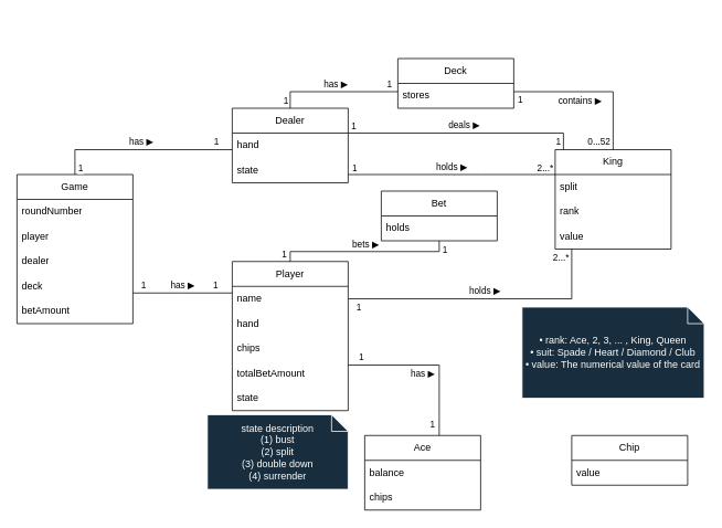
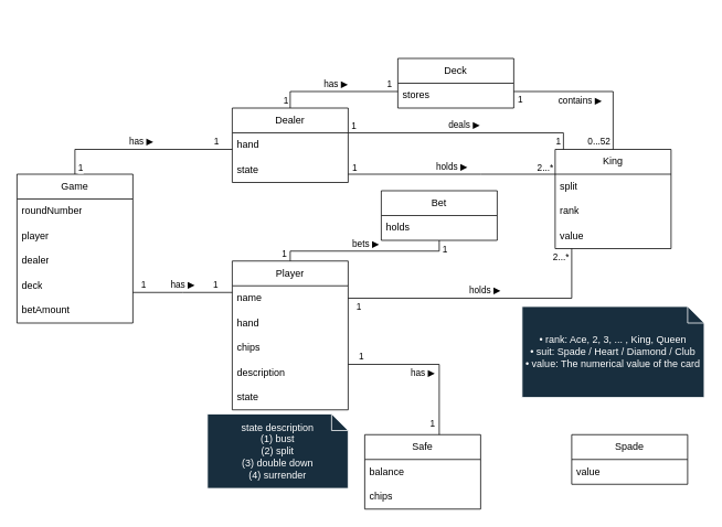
  <mxCell id="0" />
  <mxCell id="1" parent="0" />
  <mxCell id="2" value="Game" style="swimlane;fontStyle=0;childLayout=stackLayout;horizontal=1;startSize=30;horizontalStack=0;resizeParent=1;resizeParentMax=0;resizeLast=0;collapsible=1;marginBottom=0;whiteSpace=wrap;html=1;" parent="1" vertex="1"><mxGeometry x="20" y="210" width="140" height="180" as="geometry" /></mxCell>
  <mxCell id="3" value="roundNumber" style="text;strokeColor=none;fillColor=none;align=left;verticalAlign=middle;spacingLeft=4;spacingRight=4;overflow=hidden;points=[[0,0.5],[1,0.5]];portConstraint=eastwest;rotatable=0;whiteSpace=wrap;html=1;" parent="2" vertex="1"><mxGeometry y="30" width="140" height="30" as="geometry" /></mxCell>
  <mxCell id="4" value="player" style="text;strokeColor=none;fillColor=none;align=left;verticalAlign=middle;spacingLeft=4;spacingRight=4;overflow=hidden;points=[[0,0.5],[1,0.5]];portConstraint=eastwest;rotatable=0;whiteSpace=wrap;html=1;" parent="2" vertex="1"><mxGeometry y="60" width="140" height="30" as="geometry" /></mxCell>
  <mxCell id="5" value="dealer" style="text;strokeColor=none;fillColor=none;align=left;verticalAlign=middle;spacingLeft=4;spacingRight=4;overflow=hidden;points=[[0,0.5],[1,0.5]];portConstraint=eastwest;rotatable=0;whiteSpace=wrap;html=1;" parent="2" vertex="1"><mxGeometry y="90" width="140" height="30" as="geometry" /></mxCell>
  <mxCell id="6" value="deck" style="text;strokeColor=none;fillColor=none;align=left;verticalAlign=middle;spacingLeft=4;spacingRight=4;overflow=hidden;points=[[0,0.5],[1,0.5]];portConstraint=eastwest;rotatable=0;whiteSpace=wrap;html=1;" parent="2" vertex="1"><mxGeometry y="120" width="140" height="30" as="geometry" /></mxCell>
  <mxCell id="7" value="betAmount" style="text;strokeColor=none;fillColor=none;align=left;verticalAlign=middle;spacingLeft=4;spacingRight=4;overflow=hidden;points=[[0,0.5],[1,0.5]];portConstraint=eastwest;rotatable=0;whiteSpace=wrap;html=1;" parent="2" vertex="1"><mxGeometry y="150" width="140" height="30" as="geometry" /></mxCell>
  <mxCell id="8" value="Bet" style="swimlane;fontStyle=0;childLayout=stackLayout;horizontal=1;startSize=30;horizontalStack=0;resizeParent=1;resizeParentMax=0;resizeLast=0;collapsible=1;marginBottom=0;whiteSpace=wrap;html=1;" parent="1" vertex="1"><mxGeometry x="460" y="230" width="140" height="60" as="geometry" /></mxCell>
  <mxCell id="9" value="holds" style="text;strokeColor=none;fillColor=none;align=left;verticalAlign=middle;spacingLeft=4;spacingRight=4;overflow=hidden;points=[[0,0.5],[1,0.5]];portConstraint=eastwest;rotatable=0;whiteSpace=wrap;html=1;" parent="8" vertex="1"><mxGeometry y="30" width="140" height="30" as="geometry" /></mxCell>
  <mxCell id="10" value="Player" style="swimlane;fontStyle=0;childLayout=stackLayout;horizontal=1;startSize=30;horizontalStack=0;resizeParent=1;resizeParentMax=0;resizeLast=0;collapsible=1;marginBottom=0;whiteSpace=wrap;html=1;" parent="1" vertex="1"><mxGeometry x="280" y="315" width="140" height="180" as="geometry" /></mxCell>
  <mxCell id="11" value="name" style="text;strokeColor=none;fillColor=none;align=left;verticalAlign=middle;spacingLeft=4;spacingRight=4;overflow=hidden;points=[[0,0.5],[1,0.5]];portConstraint=eastwest;rotatable=0;whiteSpace=wrap;html=1;" parent="10" vertex="1"><mxGeometry y="30" width="140" height="30" as="geometry" /></mxCell>
  <mxCell id="12" value="hand" style="text;strokeColor=none;fillColor=none;align=left;verticalAlign=middle;spacingLeft=4;spacingRight=4;overflow=hidden;points=[[0,0.5],[1,0.5]];portConstraint=eastwest;rotatable=0;whiteSpace=wrap;html=1;" parent="10" vertex="1"><mxGeometry y="60" width="140" height="30" as="geometry" /></mxCell>
  <mxCell id="13" value="chips" style="text;strokeColor=none;fillColor=none;align=left;verticalAlign=middle;spacingLeft=4;spacingRight=4;overflow=hidden;points=[[0,0.5],[1,0.5]];portConstraint=eastwest;rotatable=0;whiteSpace=wrap;html=1;" parent="10" vertex="1"><mxGeometry y="90" width="140" height="30" as="geometry" /></mxCell>
- <mxCell id="14" value="totalBetAmount" style="text;strokeColor=none;fillColor=none;align=left;verticalAlign=middle;spacingLeft=4;spacingRight=4;overflow=hidden;points=[[0,0.5],[1,0.5]];portConstraint=eastwest;rotatable=0;whiteSpace=wrap;html=1;" parent="10" vertex="1"><mxGeometry y="120" width="140" height="30" as="geometry" /></mxCell>
+ <mxCell id="14" value="description" style="text;strokeColor=none;fillColor=none;align=left;verticalAlign=middle;spacingLeft=4;spacingRight=4;overflow=hidden;points=[[0,0.5],[1,0.5]];portConstraint=eastwest;rotatable=0;whiteSpace=wrap;html=1;" parent="10" vertex="1"><mxGeometry y="120" width="140" height="30" as="geometry" /></mxCell>
  <mxCell id="15" value="state" style="text;strokeColor=none;fillColor=none;align=left;verticalAlign=middle;spacingLeft=4;spacingRight=4;overflow=hidden;points=[[0,0.5],[1,0.5]];portConstraint=eastwest;rotatable=0;whiteSpace=wrap;html=1;" parent="10" vertex="1"><mxGeometry y="150" width="140" height="30" as="geometry" /></mxCell>
  <mxCell id="16" value="Dealer" style="swimlane;fontStyle=0;childLayout=stackLayout;horizontal=1;startSize=30;horizontalStack=0;resizeParent=1;resizeParentMax=0;resizeLast=0;collapsible=1;marginBottom=0;whiteSpace=wrap;html=1;" parent="1" vertex="1"><mxGeometry x="280" y="130" width="140" height="90" as="geometry" /></mxCell>
  <mxCell id="17" value="hand" style="text;strokeColor=none;fillColor=none;align=left;verticalAlign=middle;spacingLeft=4;spacingRight=4;overflow=hidden;points=[[0,0.5],[1,0.5]];portConstraint=eastwest;rotatable=0;whiteSpace=wrap;html=1;" parent="16" vertex="1"><mxGeometry y="30" width="140" height="30" as="geometry" /></mxCell>
  <mxCell id="18" value="state" style="text;strokeColor=none;fillColor=none;align=left;verticalAlign=middle;spacingLeft=4;spacingRight=4;overflow=hidden;points=[[0,0.5],[1,0.5]];portConstraint=eastwest;rotatable=0;whiteSpace=wrap;html=1;" parent="16" vertex="1"><mxGeometry y="60" width="140" height="30" as="geometry" /></mxCell>
- <mxCell id="19" value="Ace" style="swimlane;fontStyle=0;childLayout=stackLayout;horizontal=1;startSize=30;horizontalStack=0;resizeParent=1;resizeParentMax=0;resizeLast=0;collapsible=1;marginBottom=0;whiteSpace=wrap;html=1;" parent="1" vertex="1"><mxGeometry x="440" y="525" width="140" height="90" as="geometry" /></mxCell>
+ <mxCell id="19" value="Safe" style="swimlane;fontStyle=0;childLayout=stackLayout;horizontal=1;startSize=30;horizontalStack=0;resizeParent=1;resizeParentMax=0;resizeLast=0;collapsible=1;marginBottom=0;whiteSpace=wrap;html=1;" parent="1" vertex="1"><mxGeometry x="440" y="525" width="140" height="90" as="geometry" /></mxCell>
  <mxCell id="20" value="balance" style="text;strokeColor=none;fillColor=none;align=left;verticalAlign=middle;spacingLeft=4;spacingRight=4;overflow=hidden;points=[[0,0.5],[1,0.5]];portConstraint=eastwest;rotatable=0;whiteSpace=wrap;html=1;" parent="19" vertex="1"><mxGeometry y="30" width="140" height="30" as="geometry" /></mxCell>
  <mxCell id="21" value="chips" style="text;strokeColor=none;fillColor=none;align=left;verticalAlign=middle;spacingLeft=4;spacingRight=4;overflow=hidden;points=[[0,0.5],[1,0.5]];portConstraint=eastwest;rotatable=0;whiteSpace=wrap;html=1;" parent="19" vertex="1"><mxGeometry y="60" width="140" height="30" as="geometry" /></mxCell>
- <mxCell id="22" value="Chip" style="swimlane;fontStyle=0;childLayout=stackLayout;horizontal=1;startSize=30;horizontalStack=0;resizeParent=1;resizeParentMax=0;resizeLast=0;collapsible=1;marginBottom=0;whiteSpace=wrap;html=1;" parent="1" vertex="1"><mxGeometry x="690" y="525" width="140" height="60" as="geometry" /></mxCell>
+ <mxCell id="22" value="Spade" style="swimlane;fontStyle=0;childLayout=stackLayout;horizontal=1;startSize=30;horizontalStack=0;resizeParent=1;resizeParentMax=0;resizeLast=0;collapsible=1;marginBottom=0;whiteSpace=wrap;html=1;" parent="1" vertex="1"><mxGeometry x="690" y="525" width="140" height="60" as="geometry" /></mxCell>
  <mxCell id="23" value="value" style="text;strokeColor=none;fillColor=none;align=left;verticalAlign=middle;spacingLeft=4;spacingRight=4;overflow=hidden;points=[[0,0.5],[1,0.5]];portConstraint=eastwest;rotatable=0;whiteSpace=wrap;html=1;" parent="22" vertex="1"><mxGeometry y="30" width="140" height="30" as="geometry" /></mxCell>
  <mxCell id="24" value="King" style="swimlane;fontStyle=0;childLayout=stackLayout;horizontal=1;startSize=30;horizontalStack=0;resizeParent=1;resizeParentMax=0;resizeLast=0;collapsible=1;marginBottom=0;whiteSpace=wrap;html=1;" parent="1" vertex="1"><mxGeometry x="670" y="180" width="140" height="120" as="geometry" /></mxCell>
  <mxCell id="25" value="split" style="text;strokeColor=none;fillColor=none;align=left;verticalAlign=middle;spacingLeft=4;spacingRight=4;overflow=hidden;points=[[0,0.5],[1,0.5]];portConstraint=eastwest;rotatable=0;whiteSpace=wrap;html=1;" parent="24" vertex="1"><mxGeometry y="30" width="140" height="30" as="geometry" /></mxCell>
  <mxCell id="26" value="rank" style="text;strokeColor=none;fillColor=none;align=left;verticalAlign=middle;spacingLeft=4;spacingRight=4;overflow=hidden;points=[[0,0.5],[1,0.5]];portConstraint=eastwest;rotatable=0;whiteSpace=wrap;html=1;" parent="24" vertex="1"><mxGeometry y="60" width="140" height="30" as="geometry" /></mxCell>
  <mxCell id="27" value="value" style="text;strokeColor=none;fillColor=none;align=left;verticalAlign=middle;spacingLeft=4;spacingRight=4;overflow=hidden;points=[[0,0.5],[1,0.5]];portConstraint=eastwest;rotatable=0;whiteSpace=wrap;html=1;" parent="24" vertex="1"><mxGeometry y="90" width="140" height="30" as="geometry" /></mxCell>
  <mxCell id="28" value="Deck" style="swimlane;fontStyle=0;childLayout=stackLayout;horizontal=1;startSize=30;horizontalStack=0;resizeParent=1;resizeParentMax=0;resizeLast=0;collapsible=1;marginBottom=0;whiteSpace=wrap;html=1;" parent="1" vertex="1"><mxGeometry x="480" y="70" width="140" height="60" as="geometry" /></mxCell>
  <mxCell id="29" value="stores" style="text;strokeColor=none;fillColor=none;align=left;verticalAlign=middle;spacingLeft=4;spacingRight=4;overflow=hidden;points=[[0,0.5],[1,0.5]];portConstraint=eastwest;rotatable=0;whiteSpace=wrap;html=1;" parent="28" vertex="1"><mxGeometry y="30" width="140" height="30" as="geometry" /></mxCell>
  <mxCell id="30" value="contains ▶" style="html=1;verticalAlign=bottom;endArrow=none;edgeStyle=elbowEdgeStyle;elbow=vertical;curved=0;rounded=0;endFill=0;" parent="1" source="28" target="24" edge="1"><mxGeometry x="-0.158" y="-20" width="80" relative="1" as="geometry"><mxPoint x="660" y="255" as="sourcePoint" /><mxPoint x="835" y="427" as="targetPoint" /><Array as="points"><mxPoint x="660" y="110" /></Array><mxPoint as="offset" /></mxGeometry></mxCell>
  <mxCell id="31" value="1" style="edgeLabel;html=1;align=center;verticalAlign=middle;resizable=0;points=[];" parent="30" vertex="1" connectable="0"><mxGeometry x="-0.932" y="2" relative="1" as="geometry"><mxPoint x="1" y="11" as="offset" /></mxGeometry></mxCell>
  <mxCell id="32" value="0...52" style="edgeLabel;html=1;align=center;verticalAlign=middle;resizable=0;points=[];" parent="30" vertex="1" connectable="0"><mxGeometry x="0.906" relative="1" as="geometry"><mxPoint x="-18" y="-1" as="offset" /></mxGeometry></mxCell>
  <mxCell id="33" value="&lt;div&gt;• rank: Ace, 2, 3, ... , King, Queen&lt;/div&gt;&lt;div&gt;•&lt;span style=&quot;&quot;&gt; &lt;/span&gt;suit: Spade / Heart / Diamond / Club&lt;/div&gt;&lt;div&gt;•&lt;span style=&quot;&quot;&gt; &lt;/span&gt;value: The numerical value of the card&lt;/div&gt;" style="shape=note;size=20;whiteSpace=wrap;html=1;labelBackgroundColor=none;fillColor=#182E3E;strokeColor=#FFFFFF;fontColor=#FFFFFF;" parent="1" vertex="1"><mxGeometry x="630" y="370" width="220" height="110" as="geometry" /></mxCell>
  <mxCell id="34" value="has ▶" style="html=1;verticalAlign=bottom;endArrow=none;edgeStyle=elbowEdgeStyle;elbow=vertical;curved=0;rounded=0;endFill=0;" parent="1" source="2" target="10" edge="1"><mxGeometry width="80" relative="1" as="geometry"><mxPoint x="170" y="345.31" as="sourcePoint" /><mxPoint x="290" y="345.31" as="targetPoint" /></mxGeometry></mxCell>
  <mxCell id="35" value="1" style="edgeLabel;html=1;align=center;verticalAlign=middle;resizable=0;points=[];" parent="34" vertex="1" connectable="0"><mxGeometry x="-0.932" y="2" relative="1" as="geometry"><mxPoint x="8" y="-8" as="offset" /></mxGeometry></mxCell>
  <mxCell id="36" value="1" style="edgeLabel;html=1;align=center;verticalAlign=middle;resizable=0;points=[];" parent="34" vertex="1" connectable="0"><mxGeometry x="0.906" relative="1" as="geometry"><mxPoint x="-15" y="-10" as="offset" /></mxGeometry></mxCell>
  <mxCell id="37" value="has ▶" style="html=1;verticalAlign=bottom;endArrow=none;edgeStyle=elbowEdgeStyle;elbow=vertical;curved=0;rounded=0;endFill=0;" parent="1" source="2" target="16" edge="1"><mxGeometry width="80" relative="1" as="geometry"><mxPoint x="140" y="449.67" as="sourcePoint" /><mxPoint x="260" y="449.67" as="targetPoint" /><Array as="points"><mxPoint x="230" y="180" /><mxPoint x="140" y="500" /></Array></mxGeometry></mxCell>
  <mxCell id="38" value="1" style="edgeLabel;html=1;align=center;verticalAlign=middle;resizable=0;points=[];" parent="37" vertex="1" connectable="0"><mxGeometry x="-0.932" y="2" relative="1" as="geometry"><mxPoint x="8" y="-1" as="offset" /></mxGeometry></mxCell>
  <mxCell id="39" value="1" style="edgeLabel;html=1;align=center;verticalAlign=middle;resizable=0;points=[];" parent="37" vertex="1" connectable="0"><mxGeometry x="0.906" relative="1" as="geometry"><mxPoint x="-10" y="-10" as="offset" /></mxGeometry></mxCell>
  <mxCell id="40" value="bets ▶" style="html=1;verticalAlign=bottom;endArrow=none;edgeStyle=elbowEdgeStyle;elbow=vertical;curved=0;rounded=0;endFill=0;" parent="1" source="10" target="8" edge="1"><mxGeometry width="80" relative="1" as="geometry"><mxPoint x="360" y="200" as="sourcePoint" /><mxPoint x="535" y="372" as="targetPoint" /></mxGeometry></mxCell>
  <mxCell id="41" value="1" style="edgeLabel;html=1;align=center;verticalAlign=middle;resizable=0;points=[];" parent="40" vertex="1" connectable="0"><mxGeometry x="-0.932" y="2" relative="1" as="geometry"><mxPoint x="-6" y="-3" as="offset" /></mxGeometry></mxCell>
  <mxCell id="42" value="1" style="edgeLabel;html=1;align=center;verticalAlign=middle;resizable=0;points=[];" parent="40" vertex="1" connectable="0"><mxGeometry x="0.906" relative="1" as="geometry"><mxPoint x="6" as="offset" /></mxGeometry></mxCell>
  <mxCell id="43" value="has ▶" style="html=1;verticalAlign=bottom;endArrow=none;edgeStyle=elbowEdgeStyle;elbow=vertical;curved=0;rounded=0;endFill=0;" parent="1" source="10" target="19" edge="1"><mxGeometry x="0.333" y="-20" width="80" relative="1" as="geometry"><mxPoint x="430" y="440" as="sourcePoint" /><mxPoint x="730" y="440" as="targetPoint" /><Array as="points"><mxPoint x="530" y="440" /><mxPoint x="510" y="460" /><mxPoint x="520" y="440" /></Array><mxPoint as="offset" /></mxGeometry></mxCell>
  <mxCell id="44" value="1" style="edgeLabel;html=1;align=center;verticalAlign=middle;resizable=0;points=[];" parent="43" vertex="1" connectable="0"><mxGeometry x="-0.932" y="2" relative="1" as="geometry"><mxPoint x="8" y="-8" as="offset" /></mxGeometry></mxCell>
  <mxCell id="45" value="1" style="edgeLabel;html=1;align=center;verticalAlign=middle;resizable=0;points=[];" parent="43" vertex="1" connectable="0"><mxGeometry x="0.906" relative="1" as="geometry"><mxPoint x="-9" y="-5" as="offset" /></mxGeometry></mxCell>
  <mxCell id="46" value="deals ▶" style="html=1;verticalAlign=bottom;endArrow=none;edgeStyle=elbowEdgeStyle;elbow=vertical;curved=0;rounded=0;endFill=0;" parent="1" source="16" target="24" edge="1"><mxGeometry width="80" relative="1" as="geometry"><mxPoint x="430" y="170" as="sourcePoint" /><mxPoint x="600" y="170" as="targetPoint" /><Array as="points"><mxPoint x="680" y="160" /><mxPoint x="590" y="160" /><mxPoint x="540" y="190" /></Array></mxGeometry></mxCell>
  <mxCell id="47" value="1" style="edgeLabel;html=1;align=center;verticalAlign=middle;resizable=0;points=[];" parent="46" vertex="1" connectable="0"><mxGeometry x="-0.932" y="2" relative="1" as="geometry"><mxPoint x="-4" y="-7" as="offset" /></mxGeometry></mxCell>
  <mxCell id="48" value="1" style="edgeLabel;html=1;align=center;verticalAlign=middle;resizable=0;points=[];" parent="46" vertex="1" connectable="0"><mxGeometry x="0.906" relative="1" as="geometry"><mxPoint x="-7" y="3" as="offset" /></mxGeometry></mxCell>
  <mxCell id="49" value="has ▶" style="html=1;verticalAlign=bottom;endArrow=none;edgeStyle=elbowEdgeStyle;elbow=vertical;curved=0;rounded=0;endFill=0;" parent="1" source="16" target="28" edge="1"><mxGeometry width="80" relative="1" as="geometry"><mxPoint x="390" y="50" as="sourcePoint" /><mxPoint x="580" y="20" as="targetPoint" /><Array as="points"><mxPoint x="450" y="110" /><mxPoint x="530" y="20" /><mxPoint x="440" y="340" /></Array></mxGeometry></mxCell>
  <mxCell id="50" value="1" style="edgeLabel;html=1;align=center;verticalAlign=middle;resizable=0;points=[];" parent="49" vertex="1" connectable="0"><mxGeometry x="-0.932" y="2" relative="1" as="geometry"><mxPoint x="-4" y="-5" as="offset" /></mxGeometry></mxCell>
  <mxCell id="51" value="1" style="edgeLabel;html=1;align=center;verticalAlign=middle;resizable=0;points=[];" parent="49" vertex="1" connectable="0"><mxGeometry x="0.906" relative="1" as="geometry"><mxPoint x="-4" y="-10" as="offset" /></mxGeometry></mxCell>
  <mxCell id="52" value="holds ▶" style="html=1;verticalAlign=bottom;endArrow=none;edgeStyle=elbowEdgeStyle;elbow=vertical;curved=0;rounded=0;endFill=0;" parent="1" source="10" target="24" edge="1"><mxGeometry width="80" relative="1" as="geometry"><mxPoint x="425" y="340" as="sourcePoint" /><mxPoint x="675" y="340" as="targetPoint" /><Array as="points"><mxPoint x="690" y="360" /><mxPoint x="520" y="350" /><mxPoint x="700" y="320" /><mxPoint x="630" y="330" /><mxPoint x="680" y="340" /></Array></mxGeometry></mxCell>
  <mxCell id="53" value="1" style="edgeLabel;html=1;align=center;verticalAlign=middle;resizable=0;points=[];" parent="52" vertex="1" connectable="0"><mxGeometry x="-0.932" y="2" relative="1" as="geometry"><mxPoint x="1" y="11" as="offset" /></mxGeometry></mxCell>
  <mxCell id="54" value="2...*" style="edgeLabel;html=1;align=center;verticalAlign=middle;resizable=0;points=[];" parent="52" vertex="1" connectable="0"><mxGeometry x="0.906" relative="1" as="geometry"><mxPoint x="-14" y="-7" as="offset" /></mxGeometry></mxCell>
  <mxCell id="55" value="holds ▶" style="html=1;verticalAlign=bottom;endArrow=none;edgeStyle=elbowEdgeStyle;elbow=vertical;curved=0;rounded=0;endFill=0;" parent="1" source="16" target="24" edge="1"><mxGeometry width="80" relative="1" as="geometry"><mxPoint x="430" y="370" as="sourcePoint" /><mxPoint x="700" y="310" as="targetPoint" /><Array as="points"><mxPoint x="580" y="210" /><mxPoint x="560" y="190" /><mxPoint x="700" y="370" /><mxPoint x="530" y="360" /><mxPoint x="710" y="330" /><mxPoint x="640" y="340" /><mxPoint x="690" y="350" /></Array></mxGeometry></mxCell>
  <mxCell id="56" value="1" style="edgeLabel;html=1;align=center;verticalAlign=middle;resizable=0;points=[];" parent="55" vertex="1" connectable="0"><mxGeometry x="-0.932" y="2" relative="1" as="geometry"><mxPoint x="-1" y="-7" as="offset" /></mxGeometry></mxCell>
  <mxCell id="57" value="2...*" style="edgeLabel;html=1;align=center;verticalAlign=middle;resizable=0;points=[];" parent="55" vertex="1" connectable="0"><mxGeometry x="0.906" relative="1" as="geometry"><mxPoint x="-1" y="-9" as="offset" /></mxGeometry></mxCell>
  <mxCell id="58" value="&lt;div&gt;state description&lt;/div&gt;&lt;div&gt;(1) bust&lt;/div&gt;&lt;div&gt;(2) split&lt;/div&gt;&lt;div&gt;(3) double down&lt;/div&gt;&lt;div&gt;(4) surrender&lt;/div&gt;" style="shape=note;size=20;whiteSpace=wrap;html=1;labelBackgroundColor=none;fillColor=#182E3E;strokeColor=#FFFFFF;fontColor=#FFFFFF;align=center;" parent="1" vertex="1"><mxGeometry x="250" y="500" width="170" height="90" as="geometry" /></mxCell>
